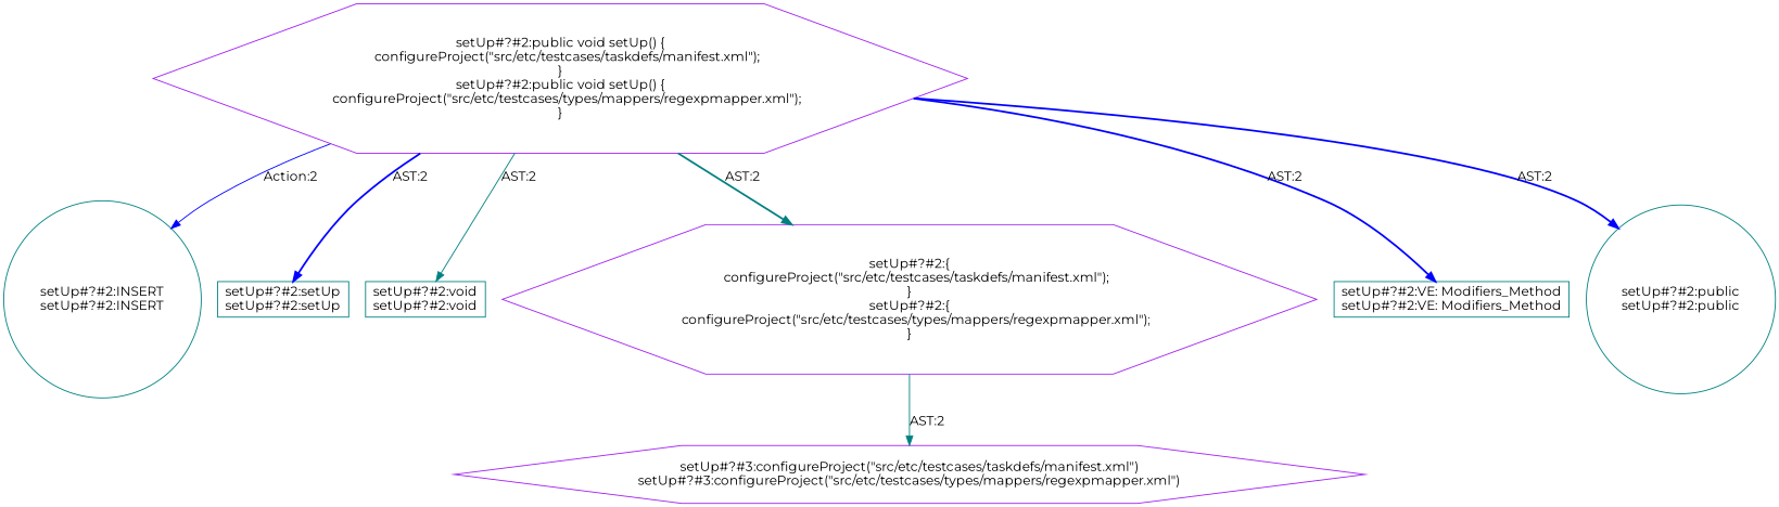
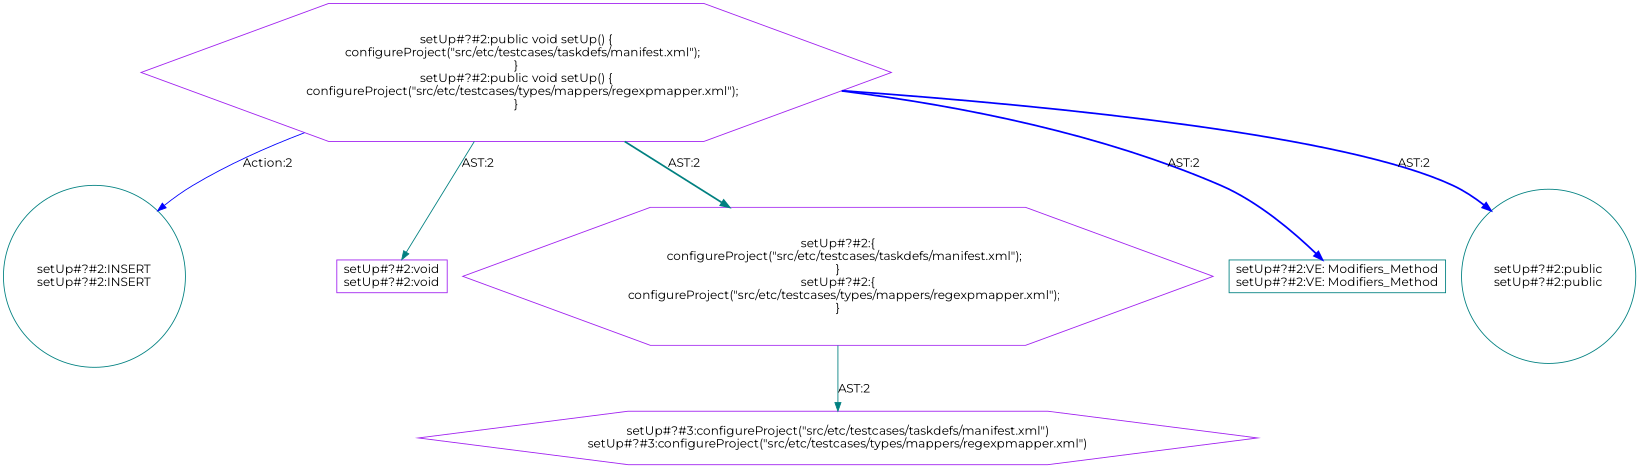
  digraph {
    fontname=Montserrat
    node [color=teal fontname=Montserrat shape=hexagon]
    edge [color=blue fontname=Montserrat style=bold]
    n1 [label="setUp#?#2:INSERT\nsetUp#?#2:INSERT" shape=circle]
    n2 [color=purple label="setUp#?#2:public void setUp() \{\n    configureProject(\"src/etc/testcases/taskdefs/manifest.xml\");\n\}\nsetUp#?#2:public void setUp() \{\n    configureProject(\"src/etc/testcases/types/mappers/regexpmapper.xml\");\n\}"]
-   n3 [label="setUp#?#2:setUp\nsetUp#?#2:setUp" shape=box]
-   n4 [label="setUp#?#2:void\nsetUp#?#2:void" shape=box]
+   n4 [color=purple label="setUp#?#2:void\nsetUp#?#2:void" shape=box]
    n5 [color=purple label="setUp#?#2:\{\n    configureProject(\"src/etc/testcases/taskdefs/manifest.xml\");\n\}\nsetUp#?#2:\{\n    configureProject(\"src/etc/testcases/types/mappers/regexpmapper.xml\");\n\}"]
    n6 [label="setUp#?#2:VE: Modifiers_Method\nsetUp#?#2:VE: Modifiers_Method" shape=box]
    n7 [label="setUp#?#2:public\nsetUp#?#2:public" shape=circle]
    n8 [color=purple label="setUp#?#3:configureProject(\"src/etc/testcases/taskdefs/manifest.xml\")\nsetUp#?#3:configureProject(\"src/etc/testcases/types/mappers/regexpmapper.xml\")"]
    n2 -> n1 [label="Action:2" style=solid]
-   n2 -> n3 [label="AST:2"]
    n2 -> n4 [color=teal label="AST:2" style=solid]
    n2 -> n5 [color=teal label="AST:2"]
    n2 -> n6 [label="AST:2"]
    n2 -> n7 [label="AST:2"]
    n5 -> n8 [color=teal label="AST:2" style=solid]
  }
